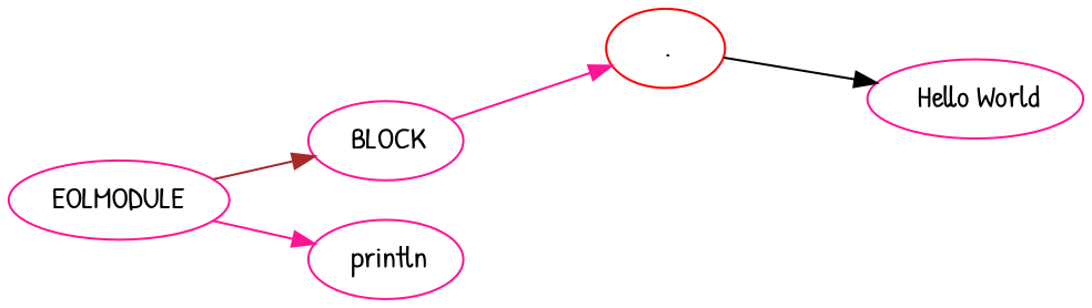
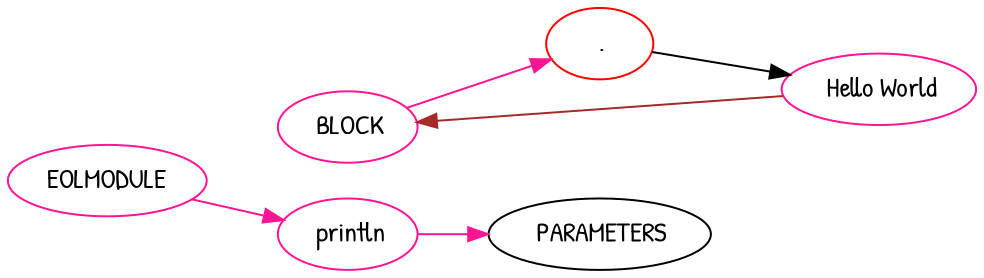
  digraph {
    fontname="Patrick Hand"
    rankdir=LR
    node [color=deeppink fontname="Patrick Hand"]
    edge [color=deeppink fontname="Patrick Hand"]
    n1 [label=EOLMODULE]
    n2 [label=" BLOCK"]
    n3 [label=" println"]
    n4 [color=red label=" ."]
    n5 [label=" Hello World"]
-   n1 -> n2 [color=brown]
+   n6 [color=black label=" PARAMETERS"]
+   n5 -> n2 [color=brown]
    n1 -> n3
    n2 -> n4
+   n3 -> n6
    n4 -> n5 [color=black]
  }
